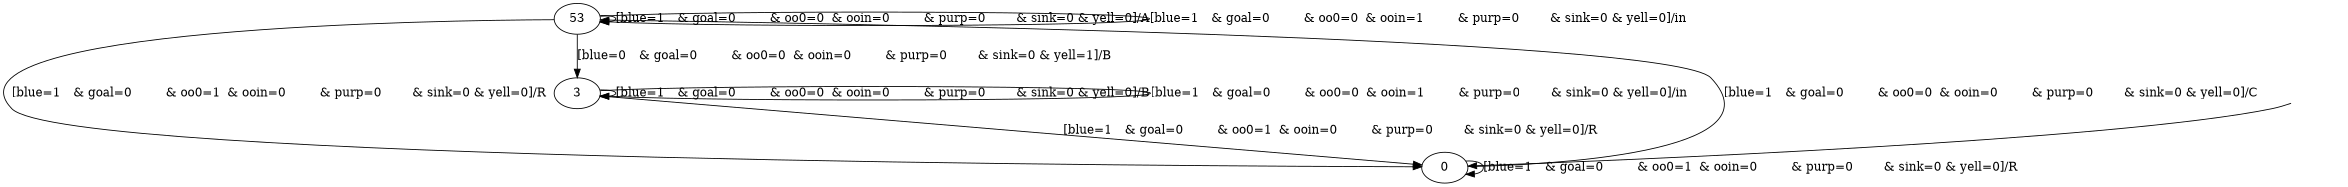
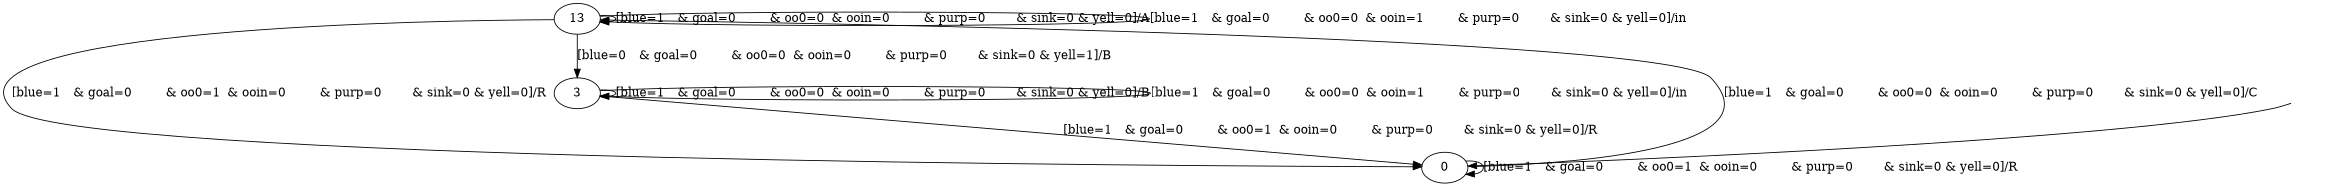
  digraph {
-   13 [label=53]
+   13
    0
    3
    __init [style=invis width=0]
    13 -> 13 [label="[blue=1	& goal=0	& oo0=0	& ooin=0	& purp=0	& sink=0	& yell=0]/A"]
    13 -> 13 [label="[blue=1	& goal=0	& oo0=0	& ooin=1	& purp=0	& sink=0	& yell=0]/in"]
    13 -> 0 [label="[blue=1	& goal=0	& oo0=1	& ooin=0	& purp=0	& sink=0	& yell=0]/R"]
    13 -> 3 [label="[blue=0	& goal=0	& oo0=0	& ooin=0	& purp=0	& sink=0	& yell=1]/B"]
    0 -> 13 [label="[blue=1	& goal=0	& oo0=0	& ooin=0	& purp=0	& sink=0	& yell=0]/C"]
    0 -> 0 [label="[blue=1	& goal=0	& oo0=1	& ooin=0	& purp=0	& sink=0	& yell=0]/R"]
    3 -> 0 [label="[blue=1	& goal=0	& oo0=1	& ooin=0	& purp=0	& sink=0	& yell=0]/R"]
    3 -> 3 [label="[blue=1	& goal=0	& oo0=0	& ooin=0	& purp=0	& sink=0	& yell=0]/B"]
    3 -> 3 [label="[blue=1	& goal=0	& oo0=0	& ooin=1	& purp=0	& sink=0	& yell=0]/in"]
    __init -> 0
  }
